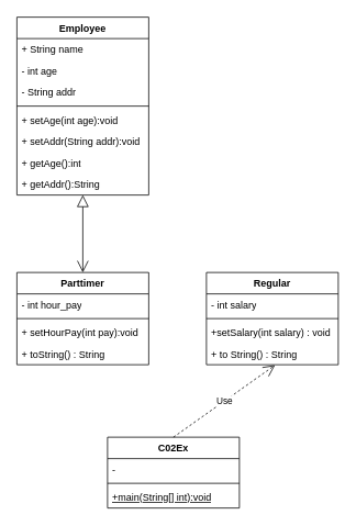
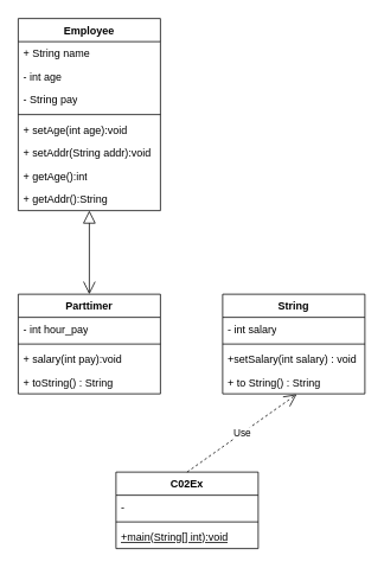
  <mxCell id="0" />
  <mxCell id="1" parent="0" />
  <mxCell id="2" value="" style="edgeStyle=orthogonalEdgeStyle;rounded=0;orthogonalLoop=1;jettySize=auto;html=1;endArrow=open;endFill=0;startArrow=block;startFill=0;endSize=12;startSize=12;" edge="1" parent="1" source="3" target="12"><mxGeometry relative="1" as="geometry" /></mxCell>
  <mxCell id="3" value="Employee" style="swimlane;fontStyle=1;align=center;verticalAlign=top;childLayout=stackLayout;horizontal=1;startSize=26;horizontalStack=0;resizeParent=1;resizeParentMax=0;resizeLast=0;collapsible=1;marginBottom=0;whiteSpace=wrap;html=1;" vertex="1" parent="1"><mxGeometry x="20" y="20" width="160" height="216" as="geometry" /></mxCell>
  <mxCell id="4" value="+ String name" style="text;strokeColor=none;fillColor=none;align=left;verticalAlign=top;spacingLeft=4;spacingRight=4;overflow=hidden;rotatable=0;points=[[0,0.5],[1,0.5]];portConstraint=eastwest;whiteSpace=wrap;html=1;" vertex="1" parent="3"><mxGeometry y="26" width="160" height="26" as="geometry" /></mxCell>
  <mxCell id="5" value="- int age" style="text;strokeColor=none;fillColor=none;align=left;verticalAlign=top;spacingLeft=4;spacingRight=4;overflow=hidden;rotatable=0;points=[[0,0.5],[1,0.5]];portConstraint=eastwest;whiteSpace=wrap;html=1;" vertex="1" parent="3"><mxGeometry y="52" width="160" height="26" as="geometry" /></mxCell>
- <mxCell id="6" value="- String addr" style="text;strokeColor=none;fillColor=none;align=left;verticalAlign=top;spacingLeft=4;spacingRight=4;overflow=hidden;rotatable=0;points=[[0,0.5],[1,0.5]];portConstraint=eastwest;whiteSpace=wrap;html=1;" vertex="1" parent="3"><mxGeometry y="78" width="160" height="26" as="geometry" /></mxCell>
+ <mxCell id="6" value="- String pay" style="text;strokeColor=none;fillColor=none;align=left;verticalAlign=top;spacingLeft=4;spacingRight=4;overflow=hidden;rotatable=0;points=[[0,0.5],[1,0.5]];portConstraint=eastwest;whiteSpace=wrap;html=1;" vertex="1" parent="3"><mxGeometry y="78" width="160" height="26" as="geometry" /></mxCell>
  <mxCell id="7" value="" style="line;strokeWidth=1;fillColor=none;align=left;verticalAlign=middle;spacingTop=-1;spacingLeft=3;spacingRight=3;rotatable=0;labelPosition=right;points=[];portConstraint=eastwest;strokeColor=inherit;" vertex="1" parent="3"><mxGeometry y="104" width="160" height="8" as="geometry" /></mxCell>
  <mxCell id="8" value="+ setAge(int age):void" style="text;strokeColor=none;fillColor=none;align=left;verticalAlign=top;spacingLeft=4;spacingRight=4;overflow=hidden;rotatable=0;points=[[0,0.5],[1,0.5]];portConstraint=eastwest;whiteSpace=wrap;html=1;" vertex="1" parent="3"><mxGeometry y="112" width="160" height="26" as="geometry" /></mxCell>
  <mxCell id="9" value="+ setAddr(String addr):void" style="text;strokeColor=none;fillColor=none;align=left;verticalAlign=top;spacingLeft=4;spacingRight=4;overflow=hidden;rotatable=0;points=[[0,0.5],[1,0.5]];portConstraint=eastwest;whiteSpace=wrap;html=1;" vertex="1" parent="3"><mxGeometry y="138" width="160" height="26" as="geometry" /></mxCell>
  <mxCell id="10" value="+ getAge():int" style="text;strokeColor=none;fillColor=none;align=left;verticalAlign=top;spacingLeft=4;spacingRight=4;overflow=hidden;rotatable=0;points=[[0,0.5],[1,0.5]];portConstraint=eastwest;whiteSpace=wrap;html=1;" vertex="1" parent="3"><mxGeometry y="164" width="160" height="26" as="geometry" /></mxCell>
  <mxCell id="11" value="+ getAddr():String&lt;div&gt;&lt;br&gt;&lt;/div&gt;" style="text;strokeColor=none;fillColor=none;align=left;verticalAlign=top;spacingLeft=4;spacingRight=4;overflow=hidden;rotatable=0;points=[[0,0.5],[1,0.5]];portConstraint=eastwest;whiteSpace=wrap;html=1;" vertex="1" parent="3"><mxGeometry y="190" width="160" height="26" as="geometry" /></mxCell>
  <mxCell id="12" value="Parttimer" style="swimlane;fontStyle=1;align=center;verticalAlign=top;childLayout=stackLayout;horizontal=1;startSize=26;horizontalStack=0;resizeParent=1;resizeParentMax=0;resizeLast=0;collapsible=1;marginBottom=0;whiteSpace=wrap;html=1;" vertex="1" parent="1"><mxGeometry x="20" y="330" width="160" height="112" as="geometry" /></mxCell>
  <mxCell id="13" value="- int hour_pay" style="text;strokeColor=none;fillColor=none;align=left;verticalAlign=top;spacingLeft=4;spacingRight=4;overflow=hidden;rotatable=0;points=[[0,0.5],[1,0.5]];portConstraint=eastwest;whiteSpace=wrap;html=1;" vertex="1" parent="12"><mxGeometry y="26" width="160" height="26" as="geometry" /></mxCell>
  <mxCell id="14" value="" style="line;strokeWidth=1;fillColor=none;align=left;verticalAlign=middle;spacingTop=-1;spacingLeft=3;spacingRight=3;rotatable=0;labelPosition=right;points=[];portConstraint=eastwest;strokeColor=inherit;" vertex="1" parent="12"><mxGeometry y="52" width="160" height="8" as="geometry" /></mxCell>
- <mxCell id="15" value="+ setHourPay(int pay):void" style="text;strokeColor=none;fillColor=none;align=left;verticalAlign=top;spacingLeft=4;spacingRight=4;overflow=hidden;rotatable=0;points=[[0,0.5],[1,0.5]];portConstraint=eastwest;whiteSpace=wrap;html=1;" vertex="1" parent="12"><mxGeometry y="60" width="160" height="26" as="geometry" /></mxCell>
+ <mxCell id="15" value="+ salary(int pay):void" style="text;strokeColor=none;fillColor=none;align=left;verticalAlign=top;spacingLeft=4;spacingRight=4;overflow=hidden;rotatable=0;points=[[0,0.5],[1,0.5]];portConstraint=eastwest;whiteSpace=wrap;html=1;" vertex="1" parent="12"><mxGeometry y="60" width="160" height="26" as="geometry" /></mxCell>
  <mxCell id="16" value="+ toString() : String" style="text;strokeColor=none;fillColor=none;align=left;verticalAlign=top;spacingLeft=4;spacingRight=4;overflow=hidden;rotatable=0;points=[[0,0.5],[1,0.5]];portConstraint=eastwest;whiteSpace=wrap;html=1;" vertex="1" parent="12"><mxGeometry y="86" width="160" height="26" as="geometry" /></mxCell>
- <mxCell id="17" value="Regular" style="swimlane;fontStyle=1;align=center;verticalAlign=top;childLayout=stackLayout;horizontal=1;startSize=26;horizontalStack=0;resizeParent=1;resizeParentMax=0;resizeLast=0;collapsible=1;marginBottom=0;whiteSpace=wrap;html=1;" vertex="1" parent="1"><mxGeometry x="250" y="330" width="160" height="112" as="geometry" /></mxCell>
+ <mxCell id="17" value="String" style="swimlane;fontStyle=1;align=center;verticalAlign=top;childLayout=stackLayout;horizontal=1;startSize=26;horizontalStack=0;resizeParent=1;resizeParentMax=0;resizeLast=0;collapsible=1;marginBottom=0;whiteSpace=wrap;html=1;" vertex="1" parent="1"><mxGeometry x="250" y="330" width="160" height="112" as="geometry" /></mxCell>
  <mxCell id="18" value="- int salary" style="text;strokeColor=none;fillColor=none;align=left;verticalAlign=top;spacingLeft=4;spacingRight=4;overflow=hidden;rotatable=0;points=[[0,0.5],[1,0.5]];portConstraint=eastwest;whiteSpace=wrap;html=1;" vertex="1" parent="17"><mxGeometry y="26" width="160" height="26" as="geometry" /></mxCell>
  <mxCell id="19" value="" style="line;strokeWidth=1;fillColor=none;align=left;verticalAlign=middle;spacingTop=-1;spacingLeft=3;spacingRight=3;rotatable=0;labelPosition=right;points=[];portConstraint=eastwest;strokeColor=inherit;" vertex="1" parent="17"><mxGeometry y="52" width="160" height="8" as="geometry" /></mxCell>
  <mxCell id="20" value="+setSalary(int salary) : void" style="text;strokeColor=none;fillColor=none;align=left;verticalAlign=top;spacingLeft=4;spacingRight=4;overflow=hidden;rotatable=0;points=[[0,0.5],[1,0.5]];portConstraint=eastwest;whiteSpace=wrap;html=1;" vertex="1" parent="17"><mxGeometry y="60" width="160" height="26" as="geometry" /></mxCell>
  <mxCell id="21" value="+ to String() : String&lt;div&gt;&lt;br&gt;&lt;/div&gt;" style="text;strokeColor=none;fillColor=none;align=left;verticalAlign=top;spacingLeft=4;spacingRight=4;overflow=hidden;rotatable=0;points=[[0,0.5],[1,0.5]];portConstraint=eastwest;whiteSpace=wrap;html=1;" vertex="1" parent="17"><mxGeometry y="86" width="160" height="26" as="geometry" /></mxCell>
  <mxCell id="22" value="C02Ex" style="swimlane;fontStyle=1;align=center;verticalAlign=top;childLayout=stackLayout;horizontal=1;startSize=26;horizontalStack=0;resizeParent=1;resizeParentMax=0;resizeLast=0;collapsible=1;marginBottom=0;whiteSpace=wrap;html=1;" vertex="1" parent="1"><mxGeometry x="130" y="530" width="160" height="86" as="geometry" /></mxCell>
  <mxCell id="23" value="-" style="text;strokeColor=none;fillColor=none;align=left;verticalAlign=top;spacingLeft=4;spacingRight=4;overflow=hidden;rotatable=0;points=[[0,0.5],[1,0.5]];portConstraint=eastwest;whiteSpace=wrap;html=1;" vertex="1" parent="22"><mxGeometry y="26" width="160" height="26" as="geometry" /></mxCell>
  <mxCell id="24" value="" style="line;strokeWidth=1;fillColor=none;align=left;verticalAlign=middle;spacingTop=-1;spacingLeft=3;spacingRight=3;rotatable=0;labelPosition=right;points=[];portConstraint=eastwest;strokeColor=inherit;" vertex="1" parent="22"><mxGeometry y="52" width="160" height="8" as="geometry" /></mxCell>
  <mxCell id="25" value="&lt;u&gt;+main(String[] int):void&lt;/u&gt;" style="text;strokeColor=none;fillColor=none;align=left;verticalAlign=top;spacingLeft=4;spacingRight=4;overflow=hidden;rotatable=0;points=[[0,0.5],[1,0.5]];portConstraint=eastwest;whiteSpace=wrap;html=1;" vertex="1" parent="22"><mxGeometry y="60" width="160" height="26" as="geometry" /></mxCell>
  <mxCell id="26" value="Use" style="endArrow=open;endSize=12;dashed=1;html=1;rounded=0;entryX=0.52;entryY=1.022;entryDx=0;entryDy=0;exitX=0.5;exitY=0;exitDx=0;exitDy=0;entryPerimeter=0;" edge="1" parent="1" source="22" target="21"><mxGeometry width="160" relative="1" as="geometry"><mxPoint x="240" y="550" as="sourcePoint" /><mxPoint x="110" y="426" as="targetPoint" /></mxGeometry></mxCell>
